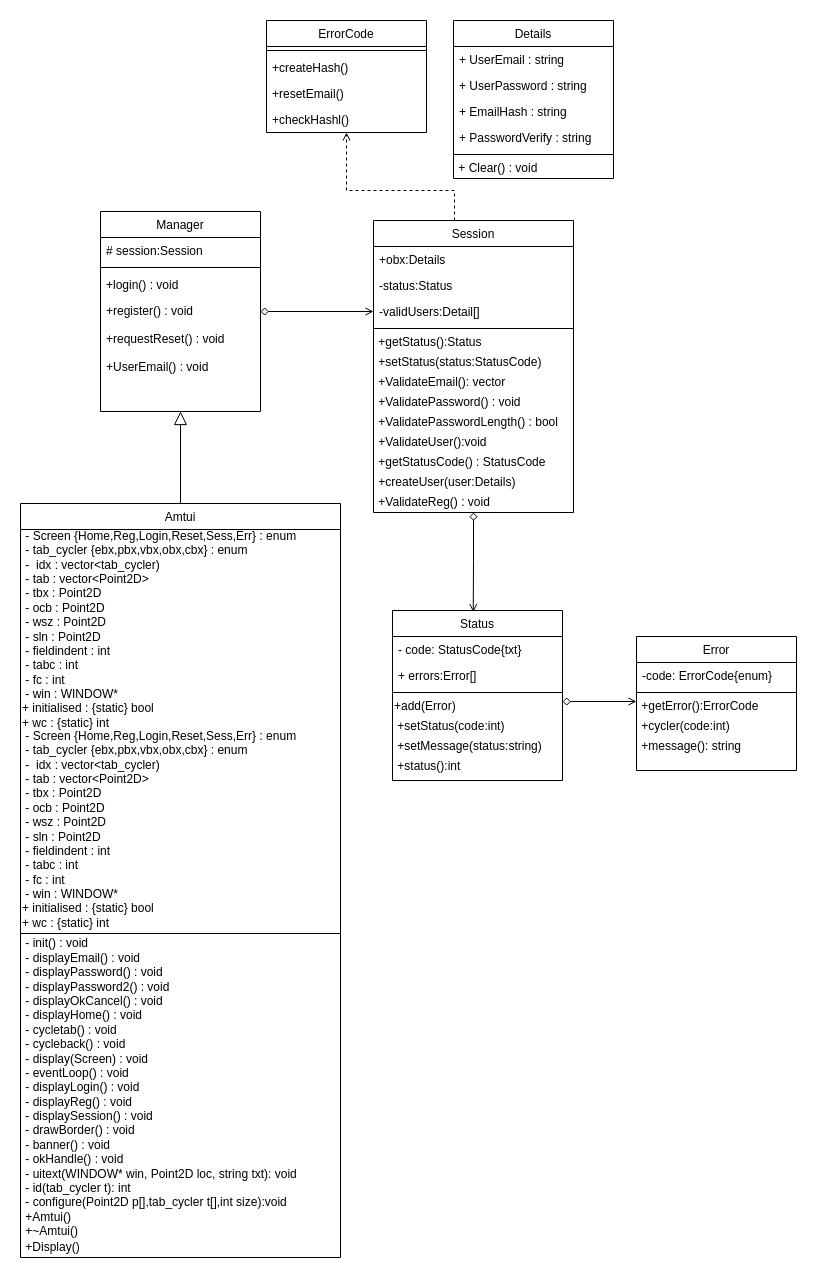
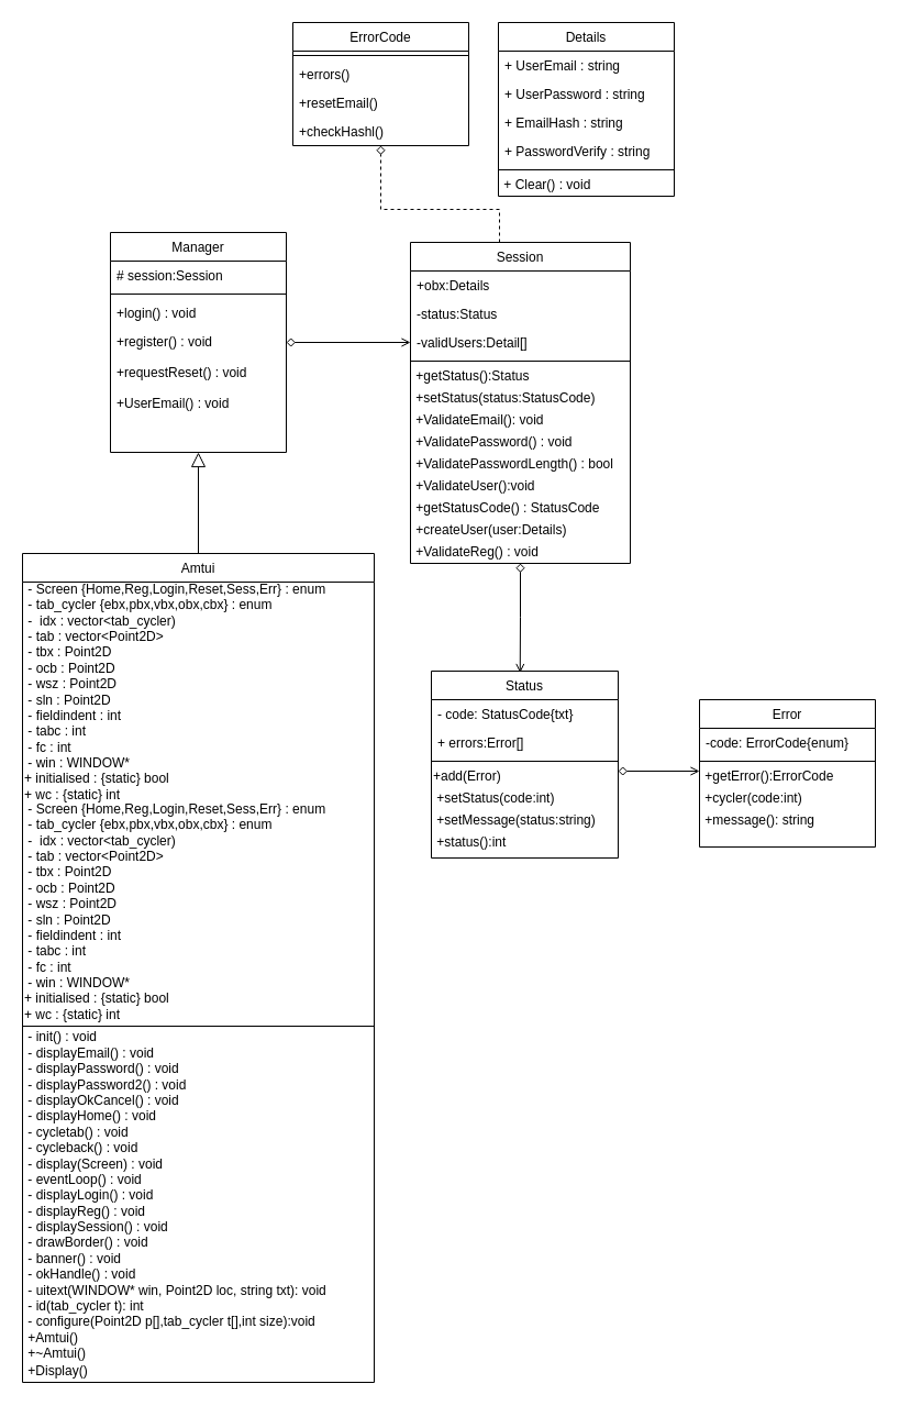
  <mxCell id="0" />
  <mxCell id="1" parent="0" />
  <mxCell id="2" style="edgeStyle=orthogonalEdgeStyle;rounded=0;orthogonalLoop=1;jettySize=auto;html=1;entryX=0;entryY=0.5;entryDx=0;entryDy=0;startArrow=diamond;startFill=0;endArrow=open;endFill=0;" parent="1" source="3" target="14" edge="1"><mxGeometry relative="1" as="geometry" /></mxCell>
  <mxCell id="3" value="Manager" style="swimlane;fontStyle=0;align=center;verticalAlign=top;childLayout=stackLayout;horizontal=1;startSize=26;horizontalStack=0;resizeParent=1;resizeLast=0;collapsible=1;marginBottom=0;rounded=0;shadow=0;strokeWidth=1;" parent="1" vertex="1"><mxGeometry x="100" y="211" width="160" height="200" as="geometry"><mxRectangle x="550" y="140" width="160" height="26" as="alternateBounds" /></mxGeometry></mxCell>
  <mxCell id="4" value="# session:Session" style="text;align=left;verticalAlign=top;spacingLeft=4;spacingRight=4;overflow=hidden;rotatable=0;points=[[0,0.5],[1,0.5]];portConstraint=eastwest;rounded=0;shadow=0;html=0;" parent="3" vertex="1"><mxGeometry y="26" width="160" height="26" as="geometry" /></mxCell>
  <mxCell id="5" value="" style="line;html=1;strokeWidth=1;align=left;verticalAlign=middle;spacingTop=-1;spacingLeft=3;spacingRight=3;rotatable=0;labelPosition=right;points=[];portConstraint=eastwest;" parent="3" vertex="1"><mxGeometry y="52" width="160" height="8" as="geometry" /></mxCell>
  <mxCell id="6" value="+login() : void" style="text;align=left;verticalAlign=top;spacingLeft=4;spacingRight=4;overflow=hidden;rotatable=0;points=[[0,0.5],[1,0.5]];portConstraint=eastwest;" parent="3" vertex="1"><mxGeometry y="60" width="160" height="26" as="geometry" /></mxCell>
  <mxCell id="7" value="+register() : void" style="text;align=left;verticalAlign=top;spacingLeft=4;spacingRight=4;overflow=hidden;rotatable=0;points=[[0,0.5],[1,0.5]];portConstraint=eastwest;" parent="3" vertex="1"><mxGeometry y="86" width="160" height="28" as="geometry" /></mxCell>
  <mxCell id="8" value="+requestReset() : void" style="text;align=left;verticalAlign=top;spacingLeft=4;spacingRight=4;overflow=hidden;rotatable=0;points=[[0,0.5],[1,0.5]];portConstraint=eastwest;" parent="3" vertex="1"><mxGeometry y="114" width="160" height="28" as="geometry" /></mxCell>
  <mxCell id="9" value="+UserEmail() : void" style="text;align=left;verticalAlign=top;spacingLeft=4;spacingRight=4;overflow=hidden;rotatable=0;points=[[0,0.5],[1,0.5]];portConstraint=eastwest;" parent="3" vertex="1"><mxGeometry y="142" width="160" height="28" as="geometry" /></mxCell>
- <mxCell id="10" style="edgeStyle=orthogonalEdgeStyle;rounded=0;orthogonalLoop=1;jettySize=auto;html=1;entryX=0.5;entryY=1;entryDx=0;entryDy=0;startArrow=none;startFill=0;endArrow=open;endFill=0;dashed=1;" parent="1" source="11" target="32" edge="1"><mxGeometry relative="1" as="geometry"><Array as="points"><mxPoint x="454" y="190" /><mxPoint x="346" y="190" /></Array></mxGeometry></mxCell>
+ <mxCell id="10" style="edgeStyle=orthogonalEdgeStyle;rounded=0;orthogonalLoop=1;jettySize=auto;html=1;entryX=0.5;entryY=1;entryDx=0;entryDy=0;startArrow=none;startFill=0;endArrow=diamond;endFill=0;dashed=1;" parent="1" source="11" target="32" edge="1"><mxGeometry relative="1" as="geometry"><Array as="points"><mxPoint x="454" y="190" /><mxPoint x="346" y="190" /></Array></mxGeometry></mxCell>
  <mxCell id="11" value="Session" style="swimlane;fontStyle=0;align=center;verticalAlign=top;childLayout=stackLayout;horizontal=1;startSize=26;horizontalStack=0;resizeParent=1;resizeLast=0;collapsible=1;marginBottom=0;rounded=0;shadow=0;strokeWidth=1;" parent="1" vertex="1"><mxGeometry x="373" y="220" width="200" height="292" as="geometry"><mxRectangle x="230" y="140" width="160" height="26" as="alternateBounds" /></mxGeometry></mxCell>
  <mxCell id="12" value="+obx:Details" style="text;align=left;verticalAlign=top;spacingLeft=4;spacingRight=4;overflow=hidden;rotatable=0;points=[[0,0.5],[1,0.5]];portConstraint=eastwest;" parent="11" vertex="1"><mxGeometry y="26" width="200" height="26" as="geometry" /></mxCell>
  <mxCell id="13" value="-status:Status" style="text;align=left;verticalAlign=top;spacingLeft=4;spacingRight=4;overflow=hidden;rotatable=0;points=[[0,0.5],[1,0.5]];portConstraint=eastwest;rounded=0;shadow=0;html=0;" parent="11" vertex="1"><mxGeometry y="52" width="200" height="26" as="geometry" /></mxCell>
  <mxCell id="14" value="-validUsers:Detail[]" style="text;align=left;verticalAlign=top;spacingLeft=4;spacingRight=4;overflow=hidden;rotatable=0;points=[[0,0.5],[1,0.5]];portConstraint=eastwest;rounded=0;shadow=0;html=0;" parent="11" vertex="1"><mxGeometry y="78" width="200" height="26" as="geometry" /></mxCell>
  <mxCell id="15" value="" style="line;html=1;strokeWidth=1;align=left;verticalAlign=middle;spacingTop=-1;spacingLeft=3;spacingRight=3;rotatable=0;labelPosition=right;points=[];portConstraint=eastwest;" parent="11" vertex="1"><mxGeometry y="104" width="200" height="8" as="geometry" /></mxCell>
  <mxCell id="16" value="&amp;nbsp;+getStatus():Status" style="text;html=1;align=left;verticalAlign=middle;resizable=0;points=[];autosize=1;" parent="11" vertex="1"><mxGeometry y="112" width="200" height="20" as="geometry" /></mxCell>
  <mxCell id="17" value="&amp;nbsp;+setStatus(status:StatusCode)" style="text;html=1;align=left;verticalAlign=middle;resizable=0;points=[];autosize=1;" parent="11" vertex="1"><mxGeometry y="132" width="200" height="20" as="geometry" /></mxCell>
- <mxCell id="18" value="&amp;nbsp;+ValidateEmail(): vector" style="text;html=1;align=left;verticalAlign=middle;resizable=0;points=[];autosize=1;" parent="11" vertex="1"><mxGeometry y="152" width="200" height="20" as="geometry" /></mxCell>
+ <mxCell id="18" value="&amp;nbsp;+ValidateEmail(): void" style="text;html=1;align=left;verticalAlign=middle;resizable=0;points=[];autosize=1;" parent="11" vertex="1"><mxGeometry y="152" width="200" height="20" as="geometry" /></mxCell>
  <mxCell id="19" value="&amp;nbsp;+ValidatePassword() : void" style="text;html=1;align=left;verticalAlign=middle;resizable=0;points=[];autosize=1;" parent="11" vertex="1"><mxGeometry y="172" width="200" height="20" as="geometry" /></mxCell>
  <mxCell id="20" value="&amp;nbsp;+ValidatePasswordLength() : bool" style="text;html=1;align=left;verticalAlign=middle;resizable=0;points=[];autosize=1;" vertex="1" parent="11"><mxGeometry y="192" width="200" height="20" as="geometry" /></mxCell>
  <mxCell id="21" value="&amp;nbsp;+ValidateUser():void" style="text;html=1;align=left;verticalAlign=middle;resizable=0;points=[];autosize=1;" parent="11" vertex="1"><mxGeometry y="212" width="200" height="20" as="geometry" /></mxCell>
  <mxCell id="22" value="&amp;nbsp;+getStatusCode() : StatusCode" style="text;html=1;align=left;verticalAlign=middle;resizable=0;points=[];autosize=1;" parent="11" vertex="1"><mxGeometry y="232" width="200" height="20" as="geometry" /></mxCell>
  <mxCell id="23" value="&amp;nbsp;+createUser(user:Details)" style="text;html=1;align=left;verticalAlign=middle;resizable=0;points=[];autosize=1;" parent="11" vertex="1"><mxGeometry y="252" width="200" height="20" as="geometry" /></mxCell>
  <mxCell id="24" value="&amp;nbsp;+ValidateReg() : void" style="text;html=1;align=left;verticalAlign=middle;resizable=0;points=[];autosize=1;" vertex="1" parent="11"><mxGeometry y="272" width="200" height="20" as="geometry" /></mxCell>
  <mxCell id="25" value="Details" style="swimlane;fontStyle=0;align=center;verticalAlign=top;childLayout=stackLayout;horizontal=1;startSize=26;horizontalStack=0;resizeParent=1;resizeLast=0;collapsible=1;marginBottom=0;rounded=0;shadow=0;strokeWidth=1;" parent="1" vertex="1"><mxGeometry x="453" y="20" width="160" height="158" as="geometry"><mxRectangle x="230" y="140" width="160" height="26" as="alternateBounds" /></mxGeometry></mxCell>
  <mxCell id="26" value="+ UserEmail : string" style="text;align=left;verticalAlign=top;spacingLeft=4;spacingRight=4;overflow=hidden;rotatable=0;points=[[0,0.5],[1,0.5]];portConstraint=eastwest;" parent="25" vertex="1"><mxGeometry y="26" width="160" height="26" as="geometry" /></mxCell>
  <mxCell id="27" value="+ UserPassword : string" style="text;align=left;verticalAlign=top;spacingLeft=4;spacingRight=4;overflow=hidden;rotatable=0;points=[[0,0.5],[1,0.5]];portConstraint=eastwest;rounded=0;shadow=0;html=0;" parent="25" vertex="1"><mxGeometry y="52" width="160" height="26" as="geometry" /></mxCell>
  <mxCell id="28" value="+ EmailHash : string" style="text;align=left;verticalAlign=top;spacingLeft=4;spacingRight=4;overflow=hidden;rotatable=0;points=[[0,0.5],[1,0.5]];portConstraint=eastwest;rounded=0;shadow=0;html=0;" parent="25" vertex="1"><mxGeometry y="78" width="160" height="26" as="geometry" /></mxCell>
  <mxCell id="29" value="+ PasswordVerify : string" style="text;align=left;verticalAlign=top;spacingLeft=4;spacingRight=4;overflow=hidden;rotatable=0;points=[[0,0.5],[1,0.5]];portConstraint=eastwest;rounded=0;shadow=0;html=0;" vertex="1" parent="25"><mxGeometry y="104" width="160" height="26" as="geometry" /></mxCell>
  <mxCell id="30" value="" style="line;html=1;strokeWidth=1;align=left;verticalAlign=middle;spacingTop=-1;spacingLeft=3;spacingRight=3;rotatable=0;labelPosition=right;points=[];portConstraint=eastwest;" parent="25" vertex="1"><mxGeometry y="130" width="160" height="8" as="geometry" /></mxCell>
  <mxCell id="31" value="&amp;nbsp;+ Clear() : void" style="text;html=1;align=left;verticalAlign=middle;resizable=0;points=[];autosize=1;" vertex="1" parent="25"><mxGeometry y="138" width="160" height="20" as="geometry" /></mxCell>
  <mxCell id="32" value="ErrorCode" style="swimlane;fontStyle=0;align=center;verticalAlign=top;childLayout=stackLayout;horizontal=1;startSize=26;horizontalStack=0;resizeParent=1;resizeLast=0;collapsible=1;marginBottom=0;rounded=0;shadow=0;strokeWidth=1;" parent="1" vertex="1"><mxGeometry x="266" y="20" width="160" height="112" as="geometry"><mxRectangle x="340" y="380" width="170" height="26" as="alternateBounds" /></mxGeometry></mxCell>
  <mxCell id="33" value="" style="line;html=1;strokeWidth=1;align=left;verticalAlign=middle;spacingTop=-1;spacingLeft=3;spacingRight=3;rotatable=0;labelPosition=right;points=[];portConstraint=eastwest;" parent="32" vertex="1"><mxGeometry y="26" width="160" height="8" as="geometry" /></mxCell>
- <mxCell id="34" value="+createHash()" style="text;align=left;verticalAlign=top;spacingLeft=4;spacingRight=4;overflow=hidden;rotatable=0;points=[[0,0.5],[1,0.5]];portConstraint=eastwest;" parent="32" vertex="1"><mxGeometry y="34" width="160" height="26" as="geometry" /></mxCell>
+ <mxCell id="34" value="+errors()" style="text;align=left;verticalAlign=top;spacingLeft=4;spacingRight=4;overflow=hidden;rotatable=0;points=[[0,0.5],[1,0.5]];portConstraint=eastwest;" parent="32" vertex="1"><mxGeometry y="34" width="160" height="26" as="geometry" /></mxCell>
  <mxCell id="35" value="+resetEmail()" style="text;align=left;verticalAlign=top;spacingLeft=4;spacingRight=4;overflow=hidden;rotatable=0;points=[[0,0.5],[1,0.5]];portConstraint=eastwest;" parent="32" vertex="1"><mxGeometry y="60" width="160" height="26" as="geometry" /></mxCell>
  <mxCell id="36" value="+checkHashl()" style="text;align=left;verticalAlign=top;spacingLeft=4;spacingRight=4;overflow=hidden;rotatable=0;points=[[0,0.5],[1,0.5]];portConstraint=eastwest;" parent="32" vertex="1"><mxGeometry y="86" width="160" height="26" as="geometry" /></mxCell>
  <mxCell id="37" style="edgeStyle=orthogonalEdgeStyle;rounded=0;orthogonalLoop=1;jettySize=auto;html=1;entryX=0;entryY=0.5;entryDx=0;entryDy=0;startArrow=diamond;startFill=0;endArrow=open;endFill=0;" parent="1" edge="1"><mxGeometry relative="1" as="geometry"><mxPoint x="562" y="701" as="sourcePoint" /><mxPoint x="636" y="701" as="targetPoint" /><Array as="points"><mxPoint x="562" y="701" /></Array></mxGeometry></mxCell>
  <mxCell id="38" style="edgeStyle=orthogonalEdgeStyle;rounded=0;orthogonalLoop=1;jettySize=auto;html=1;entryX=0.475;entryY=0.009;entryDx=0;entryDy=0;entryPerimeter=0;startArrow=diamond;startFill=0;endArrow=open;endFill=0;exitX=0.5;exitY=1;exitDx=0;exitDy=0;" parent="1" source="11" target="52" edge="1"><mxGeometry relative="1" as="geometry"><mxPoint x="454" y="540" as="sourcePoint" /></mxGeometry></mxCell>
  <mxCell id="39" style="edgeStyle=orthogonalEdgeStyle;rounded=0;orthogonalLoop=1;jettySize=auto;html=1;entryX=0.5;entryY=1;entryDx=0;entryDy=0;endArrow=block;endFill=0;endSize=11;startSize=11;" edge="1" parent="1" source="40" target="3"><mxGeometry relative="1" as="geometry" /></mxCell>
  <mxCell id="40" value="Amtui" style="swimlane;fontStyle=0;align=center;verticalAlign=top;childLayout=stackLayout;horizontal=1;startSize=26;horizontalStack=0;resizeParent=1;resizeLast=0;collapsible=1;marginBottom=0;rounded=0;shadow=0;strokeWidth=1;" parent="1" vertex="1"><mxGeometry x="20" y="503" width="320" height="754" as="geometry"><mxRectangle x="230" y="140" width="160" height="26" as="alternateBounds" /></mxGeometry></mxCell>
  <mxCell id="41" value="&lt;div&gt;&amp;nbsp;- Screen {Home,Reg,Login,Reset,Sess,Err} : enum&lt;/div&gt;&lt;div&gt;&amp;nbsp;- tab_cycler {ebx,pbx,vbx,obx,cbx} : enum&lt;/div&gt;&lt;div&gt;&amp;nbsp;-&amp;nbsp; idx : vector&amp;lt;tab_cycler)&lt;/div&gt;&lt;div&gt;&amp;nbsp;- tab : vector&amp;lt;Point2D&amp;gt;&lt;/div&gt;&lt;div&gt;&amp;nbsp;- tbx&amp;nbsp;:&amp;nbsp;Point2D&lt;/div&gt;&lt;div&gt;&amp;nbsp;- ocb&amp;nbsp;:&amp;nbsp;Point2D&lt;/div&gt;&lt;div&gt;&amp;nbsp;- wsz&amp;nbsp;:&amp;nbsp;Point2D&lt;/div&gt;&lt;div&gt;&amp;nbsp;- sln&amp;nbsp;:&amp;nbsp;Point2D&lt;/div&gt;&lt;div&gt;&amp;nbsp;- fieldindent : int&lt;/div&gt;&lt;div&gt;&lt;span&gt;&amp;nbsp;- tabc&lt;/span&gt;&amp;nbsp;: int&lt;/div&gt;&lt;div&gt;&amp;nbsp;- fc&amp;nbsp;: int&lt;/div&gt;&lt;div&gt;&amp;nbsp;-&lt;span&gt;&amp;nbsp;&lt;/span&gt;&lt;span&gt;win : WINDOW*&lt;/span&gt;&lt;/div&gt;&lt;div&gt;&lt;div&gt;+ initialised : {static} bool&lt;br&gt;&lt;/div&gt;&lt;/div&gt;&lt;div&gt;+ wc : {static} int&lt;br&gt;&lt;/div&gt;" style="text;html=1;align=left;verticalAlign=middle;resizable=0;points=[];autosize=1;" parent="40" vertex="1"><mxGeometry y="26" width="320" height="200" as="geometry" /></mxCell>
  <mxCell id="42" value="&lt;div&gt;&amp;nbsp;- Screen {Home,Reg,Login,Reset,Sess,Err} : enum&lt;/div&gt;&lt;div&gt;&amp;nbsp;- tab_cycler {ebx,pbx,vbx,obx,cbx} : enum&lt;/div&gt;&lt;div&gt;&amp;nbsp;-&amp;nbsp; idx : vector&amp;lt;tab_cycler)&lt;/div&gt;&lt;div&gt;&amp;nbsp;- tab : vector&amp;lt;Point2D&amp;gt;&lt;/div&gt;&lt;div&gt;&amp;nbsp;- tbx&amp;nbsp;:&amp;nbsp;Point2D&lt;/div&gt;&lt;div&gt;&amp;nbsp;- ocb&amp;nbsp;:&amp;nbsp;Point2D&lt;/div&gt;&lt;div&gt;&amp;nbsp;- wsz&amp;nbsp;:&amp;nbsp;Point2D&lt;/div&gt;&lt;div&gt;&amp;nbsp;- sln&amp;nbsp;:&amp;nbsp;Point2D&lt;/div&gt;&lt;div&gt;&amp;nbsp;- fieldindent : int&lt;/div&gt;&lt;div&gt;&lt;span&gt;&amp;nbsp;- tabc&lt;/span&gt;&amp;nbsp;: int&lt;/div&gt;&lt;div&gt;&amp;nbsp;- fc&amp;nbsp;: int&lt;/div&gt;&lt;div&gt;&amp;nbsp;-&lt;span&gt;&amp;nbsp;&lt;/span&gt;&lt;span&gt;win : WINDOW*&lt;/span&gt;&lt;/div&gt;&lt;div&gt;&lt;div&gt;+ initialised : {static} bool&lt;br&gt;&lt;/div&gt;&lt;/div&gt;&lt;div&gt;+ wc : {static} int&lt;br&gt;&lt;/div&gt;" style="text;html=1;align=left;verticalAlign=middle;resizable=0;points=[];autosize=1;" vertex="1" parent="40"><mxGeometry y="226" width="320" height="200" as="geometry" /></mxCell>
  <mxCell id="43" value="" style="line;html=1;strokeWidth=1;align=left;verticalAlign=middle;spacingTop=-1;spacingLeft=3;spacingRight=3;rotatable=0;labelPosition=right;points=[];portConstraint=eastwest;" parent="40" vertex="1"><mxGeometry y="426" width="320" height="8" as="geometry" /></mxCell>
  <mxCell id="44" value="&lt;div&gt;&lt;div&gt;&amp;nbsp;- init()&amp;nbsp;: void&lt;/div&gt;&lt;div&gt;&amp;nbsp;-&amp;nbsp;displayEmail()&amp;nbsp;: void&lt;/div&gt;&lt;div&gt;&amp;nbsp;-&amp;nbsp;displayPassword()&amp;nbsp;: void&lt;/div&gt;&lt;div&gt;&amp;nbsp;- displayPassword2()&amp;nbsp;: void&lt;/div&gt;&lt;div&gt;&amp;nbsp;-&amp;nbsp;displayOkCancel()&amp;nbsp;: void&lt;/div&gt;&lt;div&gt;&amp;nbsp;-&amp;nbsp;displayHome()&amp;nbsp;: void&lt;/div&gt;&lt;div&gt;&amp;nbsp;-&amp;nbsp;cycletab()&amp;nbsp;: void&lt;/div&gt;&lt;div&gt;&amp;nbsp;-&amp;nbsp;cycleback()&amp;nbsp;: void&lt;/div&gt;&lt;div&gt;&amp;nbsp;-&amp;nbsp;display(Screen)&amp;nbsp;: void&lt;/div&gt;&lt;div&gt;&amp;nbsp;-&amp;nbsp;eventLoop()&amp;nbsp;: void&lt;/div&gt;&lt;div&gt;&amp;nbsp;-&amp;nbsp;displayLogin()&amp;nbsp;: void&lt;/div&gt;&lt;div&gt;&amp;nbsp;-&amp;nbsp;displayReg()&amp;nbsp;: void&lt;/div&gt;&lt;div&gt;&amp;nbsp;-&amp;nbsp;displaySession()&amp;nbsp;: void&lt;/div&gt;&lt;div&gt;&amp;nbsp;-&amp;nbsp;drawBorder()&amp;nbsp;: void&lt;/div&gt;&lt;div&gt;&amp;nbsp;-&amp;nbsp;banner()&amp;nbsp;: void&lt;/div&gt;&lt;div&gt;&amp;nbsp;-&amp;nbsp;okHandle()&amp;nbsp;: void&lt;/div&gt;&lt;div&gt;&amp;nbsp;-&amp;nbsp;uitext(WINDOW* win, Point2D loc, string txt): void&lt;/div&gt;&lt;div&gt;&amp;nbsp;-&amp;nbsp;id(tab_cycler t): int&lt;/div&gt;&lt;div&gt;&amp;nbsp;-&amp;nbsp;configure(Point2D p[],tab_cycler t[],int size):void&lt;/div&gt;&lt;/div&gt;&lt;div&gt;&amp;nbsp;+Amtui()&lt;br&gt;&lt;/div&gt;&lt;div&gt;&amp;nbsp;+~Amtui()&lt;br&gt;&lt;/div&gt;" style="text;html=1;align=left;verticalAlign=middle;resizable=0;points=[];autosize=1;" vertex="1" parent="40"><mxGeometry y="434" width="320" height="300" as="geometry" /></mxCell>
  <mxCell id="45" value="&amp;nbsp;+Display()" style="text;html=1;align=left;verticalAlign=middle;resizable=0;points=[];autosize=1;" vertex="1" parent="40"><mxGeometry y="734" width="320" height="20" as="geometry" /></mxCell>
  <mxCell id="46" value="Error" style="swimlane;fontStyle=0;align=center;verticalAlign=top;childLayout=stackLayout;horizontal=1;startSize=26;horizontalStack=0;resizeParent=1;resizeLast=0;collapsible=1;marginBottom=0;rounded=0;shadow=0;strokeWidth=1;" parent="1" vertex="1"><mxGeometry x="636" y="636" width="160" height="134" as="geometry"><mxRectangle x="130" y="380" width="160" height="26" as="alternateBounds" /></mxGeometry></mxCell>
  <mxCell id="47" value="-code: ErrorCode{enum}" style="text;align=left;verticalAlign=top;spacingLeft=4;spacingRight=4;overflow=hidden;rotatable=0;points=[[0,0.5],[1,0.5]];portConstraint=eastwest;" parent="46" vertex="1"><mxGeometry y="26" width="160" height="26" as="geometry" /></mxCell>
  <mxCell id="48" value="" style="line;html=1;strokeWidth=1;align=left;verticalAlign=middle;spacingTop=-1;spacingLeft=3;spacingRight=3;rotatable=0;labelPosition=right;points=[];portConstraint=eastwest;" parent="46" vertex="1"><mxGeometry y="52" width="160" height="8" as="geometry" /></mxCell>
  <mxCell id="49" value="&amp;nbsp;+getError():ErrorCode" style="text;html=1;align=left;verticalAlign=middle;resizable=0;points=[];autosize=1;" parent="46" vertex="1"><mxGeometry y="60" width="160" height="20" as="geometry" /></mxCell>
  <mxCell id="50" value="&amp;nbsp;+cycler(code:int)" style="text;html=1;align=left;verticalAlign=middle;resizable=0;points=[];autosize=1;" parent="46" vertex="1"><mxGeometry y="80" width="160" height="20" as="geometry" /></mxCell>
  <mxCell id="51" value="&amp;nbsp;+message(): string" style="text;html=1;align=left;verticalAlign=middle;resizable=0;points=[];autosize=1;" parent="46" vertex="1"><mxGeometry y="100" width="160" height="20" as="geometry" /></mxCell>
  <mxCell id="52" value="Status" style="swimlane;fontStyle=0;align=center;verticalAlign=top;childLayout=stackLayout;horizontal=1;startSize=26;horizontalStack=0;resizeParent=1;resizeLast=0;collapsible=1;marginBottom=0;rounded=0;shadow=0;strokeWidth=1;" parent="1" vertex="1"><mxGeometry x="392" y="610" width="170" height="170" as="geometry"><mxRectangle x="340" y="380" width="170" height="26" as="alternateBounds" /></mxGeometry></mxCell>
  <mxCell id="53" value="- code: StatusCode{txt}" style="text;align=left;verticalAlign=top;spacingLeft=4;spacingRight=4;overflow=hidden;rotatable=0;points=[[0,0.5],[1,0.5]];portConstraint=eastwest;" parent="52" vertex="1"><mxGeometry y="26" width="170" height="26" as="geometry" /></mxCell>
  <mxCell id="54" value="+ errors:Error[]" style="text;align=left;verticalAlign=top;spacingLeft=4;spacingRight=4;overflow=hidden;rotatable=0;points=[[0,0.5],[1,0.5]];portConstraint=eastwest;rounded=0;shadow=0;html=0;" parent="52" vertex="1"><mxGeometry y="52" width="170" height="26" as="geometry" /></mxCell>
  <mxCell id="55" value="" style="line;html=1;strokeWidth=1;align=left;verticalAlign=middle;spacingTop=-1;spacingLeft=3;spacingRight=3;rotatable=0;labelPosition=right;points=[];portConstraint=eastwest;" parent="52" vertex="1"><mxGeometry y="78" width="170" height="8" as="geometry" /></mxCell>
  <mxCell id="56" value="+add(Error)" style="text;html=1;align=left;verticalAlign=middle;resizable=0;points=[];autosize=1;" parent="52" vertex="1"><mxGeometry y="86" width="170" height="20" as="geometry" /></mxCell>
  <mxCell id="57" value="&amp;nbsp;+setStatus(code:int)" style="text;html=1;align=left;verticalAlign=middle;resizable=0;points=[];autosize=1;" parent="52" vertex="1"><mxGeometry y="106" width="170" height="20" as="geometry" /></mxCell>
  <mxCell id="58" value="&amp;nbsp;+setMessage(status:string)" style="text;html=1;align=left;verticalAlign=middle;resizable=0;points=[];autosize=1;" parent="52" vertex="1"><mxGeometry y="126" width="170" height="20" as="geometry" /></mxCell>
  <mxCell id="59" value="&amp;nbsp;+status():int" style="text;html=1;align=left;verticalAlign=middle;resizable=0;points=[];autosize=1;" parent="52" vertex="1"><mxGeometry y="146" width="170" height="20" as="geometry" /></mxCell>
